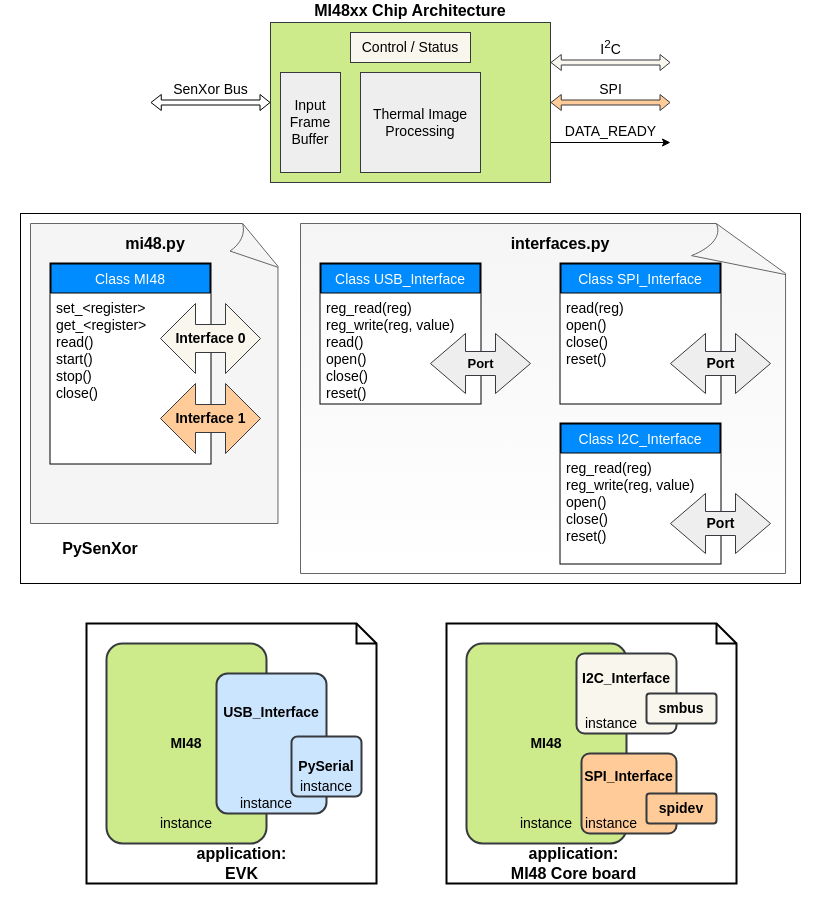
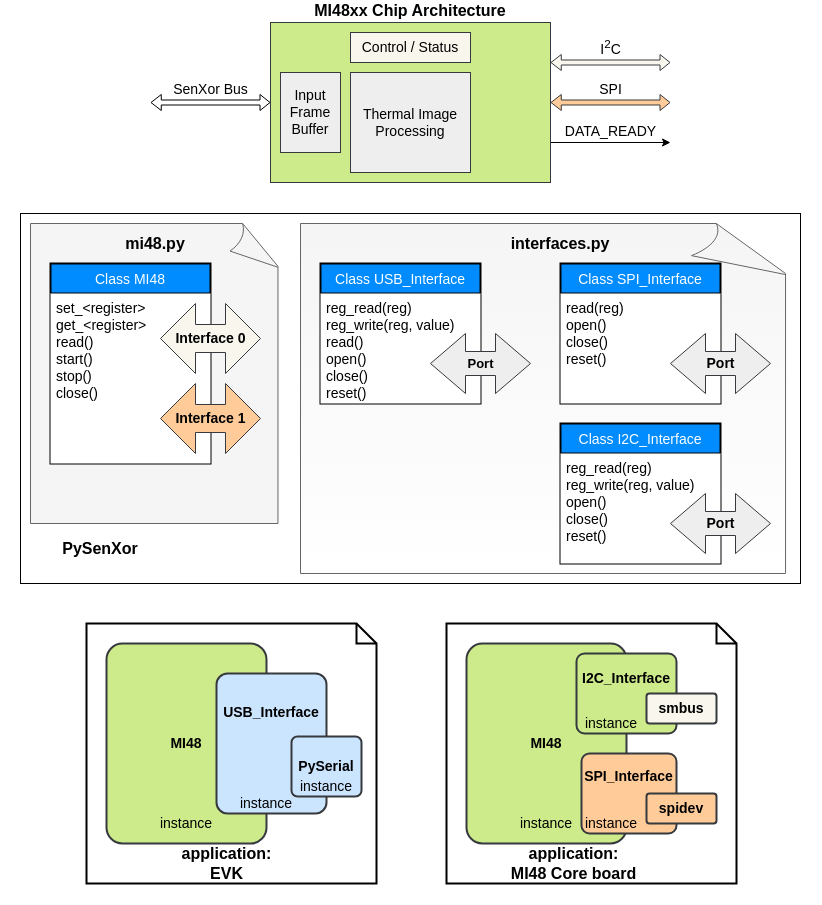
  <mxCell id="0" />
  <mxCell id="1" parent="0" />
  <mxCell id="2" value="Note" style="shape=note;strokeWidth=2;fontSize=14;size=20;whiteSpace=wrap;html=1;" parent="1" vertex="1"><mxGeometry x="86" y="621" width="290" height="260" as="geometry" /></mxCell>
  <mxCell id="3" value="" style="group;fontSize=14;" parent="1" vertex="1" connectable="0"><mxGeometry x="30" y="221" width="770" height="360" as="geometry" /></mxCell>
  <mxCell id="4" value="" style="rounded=0;whiteSpace=wrap;html=1;fontSize=13;" parent="3" vertex="1"><mxGeometry x="-10" y="-10" width="780" height="370" as="geometry" /></mxCell>
  <mxCell id="5" value="" style="whiteSpace=wrap;html=1;shape=mxgraph.basic.document;fillColor=#f5f5f5;strokeColor=#666666;fontColor=#333333;fontSize=13;" parent="3" vertex="1"><mxGeometry width="250" height="300" as="geometry" /></mxCell>
  <mxCell id="6" value="mi48.py" style="text;html=1;strokeColor=none;fillColor=none;align=center;verticalAlign=middle;whiteSpace=wrap;rounded=0;fontStyle=1;fontSize=16;" parent="3" vertex="1"><mxGeometry x="105" y="10" width="40" height="20" as="geometry" /></mxCell>
  <mxCell id="7" value="Class MI48" style="swimlane;childLayout=stackLayout;horizontal=1;startSize=30;horizontalStack=0;fillColor=#008cff;fontColor=#FFFFFF;rounded=0;fontSize=14;fontStyle=0;strokeWidth=2;resizeParent=0;resizeLast=1;shadow=0;dashed=0;align=center;glass=0;" parent="3" vertex="1"><mxGeometry x="20" y="40" width="160" height="200" as="geometry" /></mxCell>
  <mxCell id="8" value="set_&lt;register&gt;&#10;get_&lt;register&gt;&#10;read()&#10;start()&#10;stop()&#10;close()" style="align=left;strokeColor=none;fillColor=#ffffff;spacingLeft=4;fontSize=14;verticalAlign=top;resizable=0;rotatable=0;part=1;gradientColor=none;shadow=0;glass=0;rounded=0;" parent="7" vertex="1"><mxGeometry y="30" width="160" height="170" as="geometry" /></mxCell>
  <mxCell id="9" value="&lt;b style=&quot;font-size: 14px;&quot;&gt;Interface 0&lt;/b&gt;" style="html=1;shadow=0;dashed=0;align=center;verticalAlign=middle;shape=mxgraph.arrows2.twoWayArrow;dy=0.6;dx=35;fillColor=#f9f7ed;strokeColor=#36393d;fontSize=14;" parent="3" vertex="1"><mxGeometry x="130" y="80" width="100" height="70" as="geometry" /></mxCell>
  <mxCell id="10" value="&lt;b style=&quot;font-size: 14px;&quot;&gt;Interface 1&lt;/b&gt;" style="html=1;shadow=0;dashed=0;align=center;verticalAlign=middle;shape=mxgraph.arrows2.twoWayArrow;dy=0.6;dx=35;fillColor=#ffcc99;strokeColor=#36393d;fontSize=14;" parent="3" vertex="1"><mxGeometry x="130" y="160" width="100" height="70" as="geometry" /></mxCell>
  <mxCell id="11" value="&lt;font style=&quot;font-size: 16px;&quot;&gt;PySenXor&lt;/font&gt;" style="text;html=1;strokeColor=none;fillColor=none;align=center;verticalAlign=middle;whiteSpace=wrap;rounded=0;fontStyle=1;fontSize=16;" parent="3" vertex="1"><mxGeometry x="35" y="315" width="70" height="20" as="geometry" /></mxCell>
  <mxCell id="12" value="" style="whiteSpace=wrap;html=1;shape=mxgraph.basic.document;fillColor=#f5f5f5;strokeColor=#666666;fontColor=#333333;gradientColor=#ffffff;shadow=0;fontSize=13;" parent="1" vertex="1"><mxGeometry x="300" y="221" width="490" height="350" as="geometry" /></mxCell>
  <mxCell id="13" value="Class USB_Interface" style="swimlane;childLayout=stackLayout;horizontal=1;startSize=30;horizontalStack=0;fillColor=#008cff;fontColor=#FFFFFF;rounded=0;fontSize=14;fontStyle=0;strokeWidth=2;resizeParent=0;resizeLast=1;shadow=0;dashed=0;align=center;glass=0;" parent="1" vertex="1"><mxGeometry x="320" y="261" width="160" height="140" as="geometry" /></mxCell>
  <mxCell id="14" value="reg_read(reg)&#10;reg_write(reg, value)&#10;read()&#10;open()&#10;close()&#10;reset()" style="align=left;strokeColor=none;fillColor=#ffffff;spacingLeft=4;fontSize=14;verticalAlign=top;resizable=0;rotatable=0;part=1;strokeWidth=2;glass=0;shadow=0;" parent="13" vertex="1"><mxGeometry y="30" width="160" height="110" as="geometry" /></mxCell>
  <mxCell id="15" value="Class I2C_Interface" style="swimlane;childLayout=stackLayout;horizontal=1;startSize=30;horizontalStack=0;fillColor=#008cff;fontColor=#FFFFFF;rounded=0;fontSize=14;fontStyle=0;strokeWidth=2;resizeParent=0;resizeLast=1;shadow=0;dashed=0;align=center;glass=0;" parent="1" vertex="1"><mxGeometry x="560" y="421" width="160" height="140" as="geometry" /></mxCell>
  <mxCell id="16" value="reg_read(reg)&#10;reg_write(reg, value)&#10;open()&#10;close()&#10;reset()" style="align=left;strokeColor=none;fillColor=#ffffff;spacingLeft=4;fontSize=14;verticalAlign=top;resizable=0;rotatable=0;part=1;glass=0;shadow=0;rounded=0;" parent="15" vertex="1"><mxGeometry y="30" width="160" height="110" as="geometry" /></mxCell>
  <mxCell id="17" value="Class SPI_Interface" style="swimlane;childLayout=stackLayout;horizontal=1;startSize=30;horizontalStack=0;fillColor=#008cff;fontColor=#FFFFFF;rounded=0;fontSize=14;fontStyle=0;strokeWidth=2;resizeParent=0;resizeLast=1;shadow=0;dashed=0;align=center;glass=0;" parent="1" vertex="1"><mxGeometry x="560" y="261" width="160" height="140" as="geometry" /></mxCell>
  <mxCell id="18" value="read(reg)&#10;open()&#10;close()&#10;reset()" style="align=left;strokeColor=none;fillColor=#ffffff;spacingLeft=4;fontSize=14;verticalAlign=top;resizable=0;rotatable=0;part=1;glass=0;shadow=0;rounded=0;" parent="17" vertex="1"><mxGeometry y="30" width="160" height="110" as="geometry" /></mxCell>
  <mxCell id="19" value="" style="group;fontSize=14;" parent="1" vertex="1" connectable="0"><mxGeometry x="150" y="20" width="520" height="160" as="geometry" /></mxCell>
  <mxCell id="20" value="SenXor Bus" style="shape=flexArrow;endArrow=classic;startArrow=classic;html=1;endWidth=10;endSize=3;startWidth=10;startSize=3.092;width=5;verticalAlign=bottom;spacing=4;fontSize=14;" parent="19" target="24" edge="1"><mxGeometry width="50" height="50" relative="1" as="geometry"><mxPoint y="80" as="sourcePoint" /><mxPoint x="120" y="85" as="targetPoint" /></mxGeometry></mxCell>
  <mxCell id="21" value="&lt;font style=&quot;font-size: 14px&quot;&gt;I&lt;sup&gt;2&lt;/sup&gt;C&lt;/font&gt;" style="shape=flexArrow;endArrow=classic;startArrow=classic;html=1;exitX=1;exitY=0.25;exitDx=0;exitDy=0;endWidth=10;endSize=3;startWidth=10;startSize=3.092;width=5;labelPosition=center;verticalLabelPosition=top;align=center;verticalAlign=bottom;horizontal=1;spacing=4;fillColor=#f9f7ed;strokeColor=#36393d;fontSize=13;" parent="19" source="24" edge="1"><mxGeometry width="50" height="50" relative="1" as="geometry"><mxPoint x="310.0" y="37.5" as="sourcePoint" /><mxPoint x="520" y="40" as="targetPoint" /></mxGeometry></mxCell>
  <mxCell id="22" value="&lt;font style=&quot;font-size: 14px&quot;&gt;SPI&lt;/font&gt;" style="shape=flexArrow;endArrow=classic;startArrow=classic;html=1;exitX=1;exitY=0.5;exitDx=0;exitDy=0;endWidth=10;endSize=3;startWidth=10;startSize=3.092;width=5;labelPosition=center;verticalLabelPosition=top;align=center;verticalAlign=bottom;horizontal=1;spacing=4;fillColor=#ffcc99;strokeColor=#36393d;fontSize=13;" parent="19" source="24" edge="1"><mxGeometry width="50" height="50" relative="1" as="geometry"><mxPoint x="310.0" y="85" as="sourcePoint" /><mxPoint x="520" y="80" as="targetPoint" /></mxGeometry></mxCell>
  <mxCell id="23" value="&lt;font style=&quot;font-size: 14px&quot;&gt;DATA_READY&lt;/font&gt;" style="endArrow=classic;html=1;exitX=1;exitY=0.75;exitDx=0;exitDy=0;verticalAlign=bottom;fontSize=13;" parent="19" source="24" edge="1"><mxGeometry width="50" height="50" relative="1" as="geometry"><mxPoint x="310.0" y="132.5" as="sourcePoint" /><mxPoint x="520" y="120" as="targetPoint" /></mxGeometry></mxCell>
  <mxCell id="24" value="&lt;b&gt;&lt;font style=&quot;font-size: 16px&quot;&gt;MI48xx Chip Architecture&lt;/font&gt;&lt;/b&gt;" style="rounded=0;whiteSpace=wrap;html=1;verticalAlign=bottom;labelPosition=center;verticalLabelPosition=top;align=center;fillColor=#cdeb8b;strokeColor=#36393d;fontSize=13;" parent="19" vertex="1"><mxGeometry x="120" width="280" height="160" as="geometry" /></mxCell>
  <mxCell id="25" value="&lt;font style=&quot;font-size: 14px&quot;&gt;Control / Status&lt;/font&gt;" style="rounded=0;whiteSpace=wrap;html=1;fillColor=#f9f7ed;strokeColor=#36393d;fontSize=13;" parent="19" vertex="1"><mxGeometry x="200" y="10" width="120" height="30" as="geometry" /></mxCell>
- <mxCell id="26" value="Input Frame Buffer" style="rounded=0;whiteSpace=wrap;html=1;fillColor=#eeeeee;strokeColor=#36393d;fontSize=14;" parent="19" vertex="1"><mxGeometry x="130" y="50" width="60" height="100" as="geometry" /></mxCell>
- <mxCell id="27" value="&lt;font style=&quot;font-size: 14px&quot;&gt;Thermal Image Processing&lt;/font&gt;" style="rounded=0;whiteSpace=wrap;html=1;fillColor=#eeeeee;strokeColor=#36393d;fontSize=13;" parent="19" vertex="1"><mxGeometry x="210" y="50" width="120" height="100" as="geometry" /></mxCell>
+ <mxCell id="26" value="Input Frame Buffer" style="rounded=0;whiteSpace=wrap;html=1;fillColor=#eeeeee;strokeColor=#36393d;fontSize=14;" parent="19" vertex="1"><mxGeometry x="130" y="50" width="60" height="80" as="geometry" /></mxCell>
+ <mxCell id="27" value="&lt;font style=&quot;font-size: 14px&quot;&gt;Thermal Image Processing&lt;/font&gt;" style="rounded=0;whiteSpace=wrap;html=1;fillColor=#eeeeee;strokeColor=#36393d;fontSize=13;" parent="19" vertex="1"><mxGeometry x="200" y="50" width="120" height="100" as="geometry" /></mxCell>
  <mxCell id="28" value="&lt;b style=&quot;font-size: 13px;&quot;&gt;Port&lt;/b&gt;" style="html=1;shadow=0;dashed=0;align=center;verticalAlign=middle;shape=mxgraph.arrows2.twoWayArrow;dy=0.6;dx=35;fillColor=#eeeeee;strokeColor=#36393d;fontSize=13;" parent="1" vertex="1"><mxGeometry x="430" y="331" width="100" height="60" as="geometry" /></mxCell>
  <mxCell id="29" value="&lt;b style=&quot;font-size: 14px;&quot;&gt;Port&lt;/b&gt;" style="html=1;shadow=0;dashed=0;align=center;verticalAlign=middle;shape=mxgraph.arrows2.twoWayArrow;dy=0.6;dx=35;fillColor=#eeeeee;strokeColor=#36393d;fontSize=14;" parent="1" vertex="1"><mxGeometry x="670" y="331" width="100" height="60" as="geometry" /></mxCell>
  <mxCell id="30" value="&lt;b style=&quot;font-size: 14px;&quot;&gt;Port&lt;/b&gt;" style="html=1;shadow=0;dashed=0;align=center;verticalAlign=middle;shape=mxgraph.arrows2.twoWayArrow;dy=0.6;dx=35;fillColor=#eeeeee;strokeColor=#36393d;fontSize=14;" parent="1" vertex="1"><mxGeometry x="670" y="491" width="100" height="60" as="geometry" /></mxCell>
  <mxCell id="31" value="&lt;font style=&quot;font-size: 16px;&quot;&gt;interfaces.py&lt;/font&gt;" style="text;html=1;strokeColor=none;fillColor=none;align=center;verticalAlign=middle;whiteSpace=wrap;rounded=0;fontStyle=1;fontSize=16;" parent="1" vertex="1"><mxGeometry x="540" y="231" width="40" height="20" as="geometry" /></mxCell>
  <mxCell id="32" value="" style="group;fontStyle=1;fontSize=14;" parent="1" vertex="1" connectable="0"><mxGeometry x="466" y="641" width="270" height="240" as="geometry" /></mxCell>
  <mxCell id="33" value="Note" style="shape=note;strokeWidth=2;fontSize=14;size=20;whiteSpace=wrap;html=1;" parent="32" vertex="1"><mxGeometry x="-20" y="-20" width="290" height="260" as="geometry" /></mxCell>
  <mxCell id="34" value="&lt;b style=&quot;font-size: 14px;&quot;&gt;MI48&lt;/b&gt;" style="strokeWidth=2;rounded=1;arcSize=10;whiteSpace=wrap;html=1;align=center;fontSize=14;fillColor=#cdeb8b;strokeColor=#36393d;" parent="32" vertex="1"><mxGeometry width="160" height="200" as="geometry" /></mxCell>
- <mxCell id="35" value="&lt;b style=&quot;font-size: 14px;&quot;&gt;I2C_Interface&lt;/b&gt;" style="strokeWidth=2;rounded=1;arcSize=10;whiteSpace=wrap;html=1;align=center;fontSize=14;spacingTop=-30;fillColor=#f9f7ed;strokeColor=#36393d;" parent="32" vertex="1"><mxGeometry x="110" y="10" width="100" height="80" as="geometry" /></mxCell>
+ <mxCell id="35" value="&lt;b style=&quot;font-size: 14px;&quot;&gt;I2C_Interface&lt;/b&gt;" style="strokeWidth=2;rounded=1;arcSize=10;whiteSpace=wrap;html=1;align=center;fontSize=14;spacingTop=-30;fillColor=#cdeb8b;strokeColor=#36393d;" parent="32" vertex="1"><mxGeometry x="110" y="10" width="100" height="80" as="geometry" /></mxCell>
  <mxCell id="36" value="&lt;b style=&quot;font-size: 14px;&quot;&gt;SPI_Interface&lt;/b&gt;" style="strokeWidth=2;rounded=1;arcSize=10;whiteSpace=wrap;html=1;align=center;fontSize=14;spacingTop=-35;fillColor=#ffcc99;strokeColor=#36393d;" parent="32" vertex="1"><mxGeometry x="115" y="110" width="95" height="80" as="geometry" /></mxCell>
  <mxCell id="37" value="&lt;b style=&quot;font-size: 14px;&quot;&gt;smbus&lt;/b&gt;" style="strokeWidth=2;rounded=1;arcSize=10;whiteSpace=wrap;html=1;align=center;fontSize=14;fillColor=#f9f7ed;strokeColor=#36393d;" parent="32" vertex="1"><mxGeometry x="180" y="50" width="70" height="30" as="geometry" /></mxCell>
  <mxCell id="38" value="&lt;b style=&quot;font-size: 14px;&quot;&gt;spidev&lt;/b&gt;" style="strokeWidth=2;rounded=1;arcSize=10;whiteSpace=wrap;html=1;align=center;fontSize=14;fillColor=#ffcc99;strokeColor=#36393d;" parent="32" vertex="1"><mxGeometry x="180" y="150" width="70" height="30" as="geometry" /></mxCell>
  <mxCell id="39" value="instance" style="text;html=1;strokeColor=none;fillColor=none;align=center;verticalAlign=middle;whiteSpace=wrap;rounded=0;fontSize=14;" parent="32" vertex="1"><mxGeometry x="60" y="170" width="40" height="20" as="geometry" /></mxCell>
  <mxCell id="40" value="instance" style="text;html=1;strokeColor=none;fillColor=none;align=center;verticalAlign=middle;whiteSpace=wrap;rounded=0;fontSize=14;" parent="32" vertex="1"><mxGeometry x="125" y="170" width="40" height="20" as="geometry" /></mxCell>
  <mxCell id="41" value="instance" style="text;html=1;strokeColor=none;fillColor=none;align=center;verticalAlign=middle;whiteSpace=wrap;rounded=0;fontSize=14;" parent="32" vertex="1"><mxGeometry x="125" y="70" width="40" height="20" as="geometry" /></mxCell>
  <mxCell id="42" value="&lt;b style=&quot;font-size: 16px;&quot;&gt;application:&lt;br style=&quot;font-size: 16px;&quot;&gt;MI48 Core board&lt;/b&gt;" style="text;html=1;strokeColor=none;fillColor=none;align=center;verticalAlign=middle;whiteSpace=wrap;rounded=0;fontSize=16;" parent="32" vertex="1"><mxGeometry x="38.5" y="210" width="136.5" height="20" as="geometry" /></mxCell>
  <mxCell id="43" value="" style="group;fontSize=14;" parent="1" vertex="1" connectable="0"><mxGeometry x="106" y="641" width="255" height="200" as="geometry" /></mxCell>
  <mxCell id="44" value="&lt;b style=&quot;font-size: 14px;&quot;&gt;MI48&lt;/b&gt;" style="strokeWidth=2;rounded=1;arcSize=10;whiteSpace=wrap;html=1;align=center;fontSize=14;fillColor=#cdeb8b;strokeColor=#36393d;" parent="43" vertex="1"><mxGeometry width="160" height="200" as="geometry" /></mxCell>
  <mxCell id="45" value="&lt;b style=&quot;font-size: 14px;&quot;&gt;USB_Interface&lt;/b&gt;" style="strokeWidth=2;rounded=1;arcSize=10;whiteSpace=wrap;html=1;align=center;fontSize=14;labelPosition=center;verticalLabelPosition=top;verticalAlign=bottom;spacingTop=0;spacingBottom=-50;fillColor=#cce5ff;strokeColor=#36393d;" parent="43" vertex="1"><mxGeometry x="110" y="30" width="110" height="140" as="geometry" /></mxCell>
  <mxCell id="46" value="&lt;b style=&quot;font-size: 14px;&quot;&gt;PySerial&lt;/b&gt;" style="strokeWidth=2;rounded=1;arcSize=10;whiteSpace=wrap;html=1;align=center;fontSize=14;fillColor=#cce5ff;strokeColor=#36393d;" parent="43" vertex="1"><mxGeometry x="185" y="93" width="70" height="60" as="geometry" /></mxCell>
  <mxCell id="47" value="instance" style="text;html=1;strokeColor=none;fillColor=none;align=center;verticalAlign=middle;whiteSpace=wrap;rounded=0;fontSize=14;" parent="43" vertex="1"><mxGeometry x="60" y="170" width="40" height="20" as="geometry" /></mxCell>
  <mxCell id="48" value="instance" style="text;html=1;strokeColor=none;fillColor=none;align=center;verticalAlign=middle;whiteSpace=wrap;rounded=0;fontSize=14;" parent="43" vertex="1"><mxGeometry x="200" y="133" width="40" height="20" as="geometry" /></mxCell>
  <mxCell id="49" value="instance" style="text;html=1;strokeColor=none;fillColor=none;align=center;verticalAlign=middle;whiteSpace=wrap;rounded=0;fontSize=14;" parent="43" vertex="1"><mxGeometry x="140" y="150" width="40" height="20" as="geometry" /></mxCell>
- <mxCell id="50" value="&lt;b style=&quot;font-size: 16px&quot;&gt;application:&lt;br&gt;EVK&lt;/b&gt;" style="text;html=1;strokeColor=none;fillColor=none;align=center;verticalAlign=middle;whiteSpace=wrap;rounded=0;fontSize=14;" parent="1" vertex="1"><mxGeometry x="189.5" y="851" width="103" height="20" as="geometry" /></mxCell>
+ <mxCell id="50" value="&lt;b style=&quot;font-size: 16px&quot;&gt;application:&lt;br&gt;EVK&lt;/b&gt;" style="text;html=1;strokeColor=none;fillColor=none;align=center;verticalAlign=middle;whiteSpace=wrap;rounded=0;fontSize=14;" parent="1" vertex="1"><mxGeometry x="174.5" y="851" width="103" height="20" as="geometry" /></mxCell>
